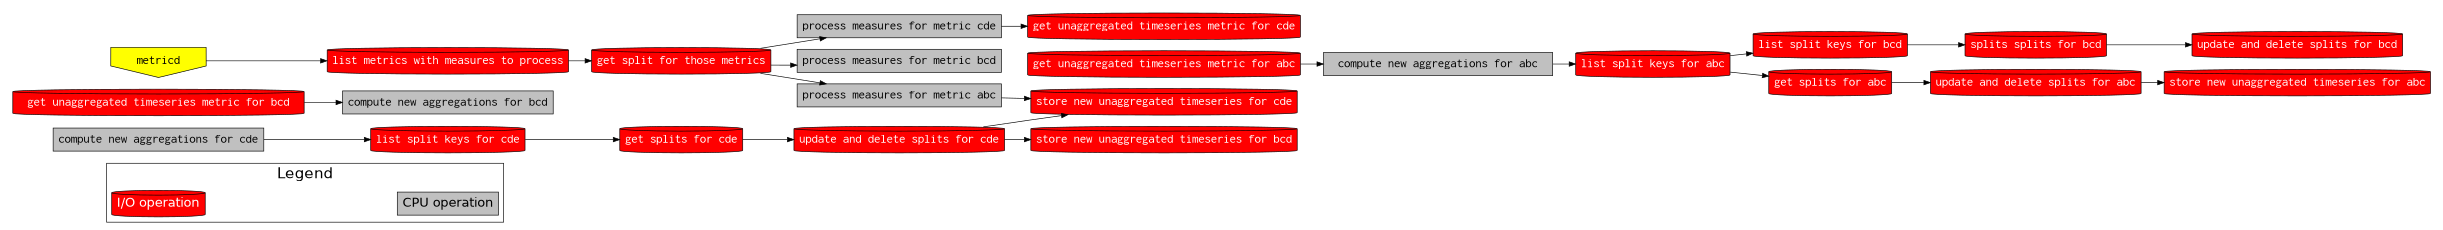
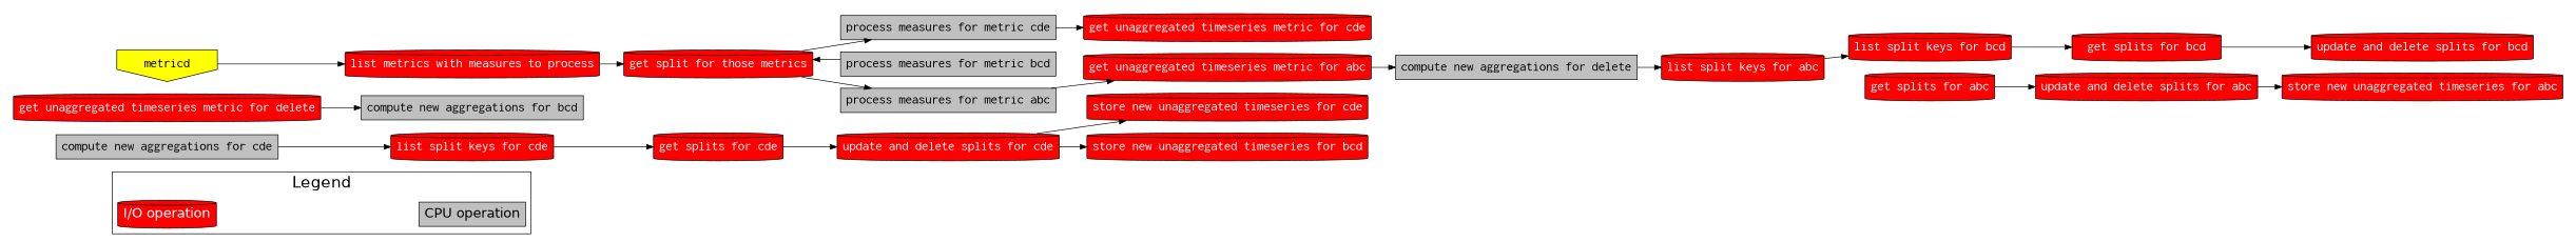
  digraph {
    fontname=courier
    fontsize=20
    rankdir=LR
    node [fillcolor=red fontcolor=white fontname=courier fontsize=20 shape=cylinder style=filled]
    edge [fontname=courier fontsize=20]
    "I/O operation" [fontname=helvetica]
    "CPU operation" [fillcolor=grey fontname=helvetica shape=rect fontcolor=""]
    metricd [fillcolor=yellow shape=invhouse fontcolor=""]
    "list metrics with measures to process"
    n5 [label="get split for those metrics"]
    "process measures for metric abc" [fillcolor=grey shape=rect fontcolor=""]
    "process measures for metric bcd" [fillcolor=grey shape=rect fontcolor=""]
    "process measures for metric cde" [fillcolor=grey shape=rect fontcolor=""]
    "get unaggregated timeseries metric for abc"
-   "get unaggregated timeseries metric for bcd"
+   "get unaggregated timeseries metric for bcd" [label="get unaggregated timeseries metric for delete"]
    "get unaggregated timeseries metric for cde"
-   "compute new aggregations for abc" [fillcolor=grey shape=rect fontcolor=""]
+   "compute new aggregations for abc" [fillcolor=grey shape=rect label="compute new aggregations for delete" fontcolor=""]
    "list split keys for abc"
    "get splits for abc"
    "update and delete splits for abc"
    "store new unaggregated timeseries for abc"
    "compute new aggregations for bcd" [fillcolor=grey shape=rect fontcolor=""]
    "list split keys for bcd"
-   "get splits for bcd" [label="splits splits for bcd"]
+   "get splits for bcd"
    "update and delete splits for bcd"
    "store new unaggregated timeseries for bcd"
    "compute new aggregations for cde" [fillcolor=grey shape=rect fontcolor=""]
    "list split keys for cde"
    "get splits for cde"
    "update and delete splits for cde"
    "store new unaggregated timeseries for cde"
    subgraph cluster_1 {
      fontname=helvetica
      fontsize=24
      label=Legend
      "CPU operation"
      subgraph sub_2 {
        fontname=helvetica
        fontsize=24
        label=Legend
        rank=source
        "I/O operation"
      }
    }
    subgraph cluster_3 {
      color=white
      metricd
      "list metrics with measures to process"
      n5
      "process measures for metric abc"
      "process measures for metric bcd"
      "process measures for metric cde"
      "get unaggregated timeseries metric for abc"
      "get unaggregated timeseries metric for bcd"
      "get unaggregated timeseries metric for cde"
      "compute new aggregations for abc"
      "list split keys for abc"
      "get splits for abc"
      "update and delete splits for abc"
      "store new unaggregated timeseries for abc"
      "compute new aggregations for bcd"
      "list split keys for bcd"
      "get splits for bcd"
      "update and delete splits for bcd"
      "store new unaggregated timeseries for bcd"
      "compute new aggregations for cde"
      "list split keys for cde"
      "get splits for cde"
      "update and delete splits for cde"
      "store new unaggregated timeseries for cde"
    }
    metricd -> "list metrics with measures to process"
    "list metrics with measures to process" -> n5
    n5 -> "process measures for metric abc"
-   n5 -> "process measures for metric bcd"
+   "process measures for metric bcd" -> n5
    n5 -> "process measures for metric cde"
-   "process measures for metric abc" -> "store new unaggregated timeseries for cde"
+   "process measures for metric abc" -> "get unaggregated timeseries metric for abc"
    "process measures for metric cde" -> "get unaggregated timeseries metric for cde"
    "get unaggregated timeseries metric for abc" -> "compute new aggregations for abc"
    "get unaggregated timeseries metric for bcd" -> "compute new aggregations for bcd"
    "compute new aggregations for abc" -> "list split keys for abc"
-   "list split keys for abc" -> "get splits for abc"
    "list split keys for abc" -> "list split keys for bcd"
    "get splits for abc" -> "update and delete splits for abc"
    "update and delete splits for abc" -> "store new unaggregated timeseries for abc"
    "list split keys for bcd" -> "get splits for bcd"
    "get splits for bcd" -> "update and delete splits for bcd"
    "compute new aggregations for cde" -> "list split keys for cde"
    "list split keys for cde" -> "get splits for cde"
    "get splits for cde" -> "update and delete splits for cde"
    "update and delete splits for cde" -> "store new unaggregated timeseries for bcd"
    "update and delete splits for cde" -> "store new unaggregated timeseries for cde"
  }
